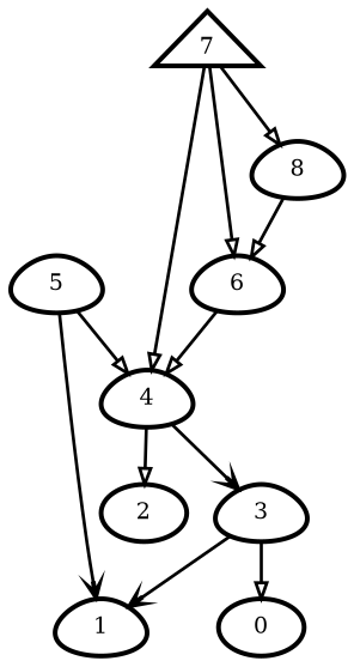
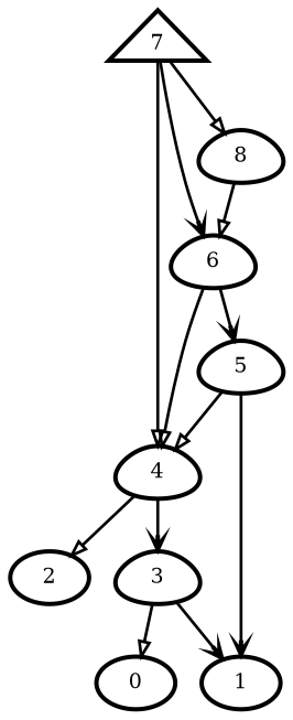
  digraph {
    node [penwidth=3 shape=egg]
    edge [arrowhead=onormal penwidth=2]
    n1 [label=0 shape=""]
-   n2 [label=1]
+   n2 [label=1 shape=""]
    n3 [label=2 shape=""]
    n4 [label=3]
    n5 [label=5]
    n6 [label=4]
    n7 [label=6]
    n8 [label=7 shape=triangle]
    n9 [label=8]
    n4 -> n1
    n4 -> n2 [arrowhead=vee]
    n5 -> n2 [arrowhead=vee]
    n5 -> n6
    n6 -> n3
    n6 -> n4 [arrowhead=vee]
+   n7 -> n5 [arrowhead=vee]
    n7 -> n6
    n8 -> n6
-   n8 -> n7
+   n8 -> n7 [arrowhead=vee]
    n8 -> n9
    n9 -> n7
  }
